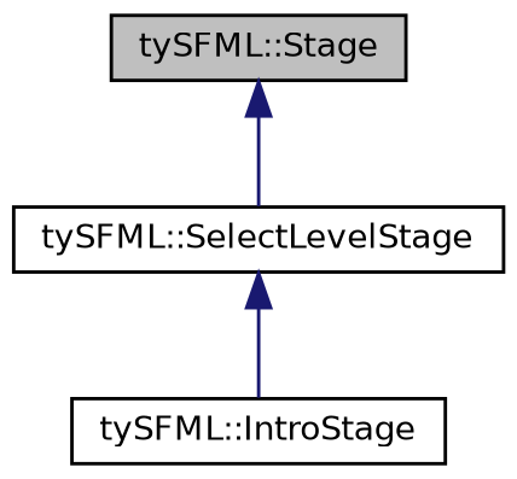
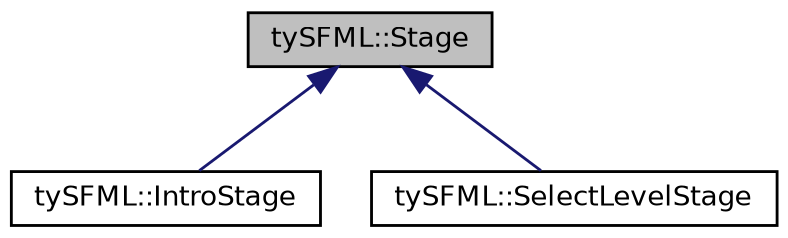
  digraph {
    node [color=black fillcolor=white fontname=Helvetica fontsize=10 shape=record style=filled]
    edge [color=midnightblue dir=back fontname=Helvetica fontsize=10 labelfontname=Helvetica labelfontsize=10 style=solid]
    n1 [fillcolor=grey75 fontcolor=black height=0.2 label="tySFML::Stage" width=0.4]
    n2 [height=0.2 label="tySFML::IntroStage" width=0.4]
    n3 [height=0.2 label="tySFML::SelectLevelStage" width=0.4]
-   n3 -> n2
+   n1 -> n2
    n1 -> n3
  }
